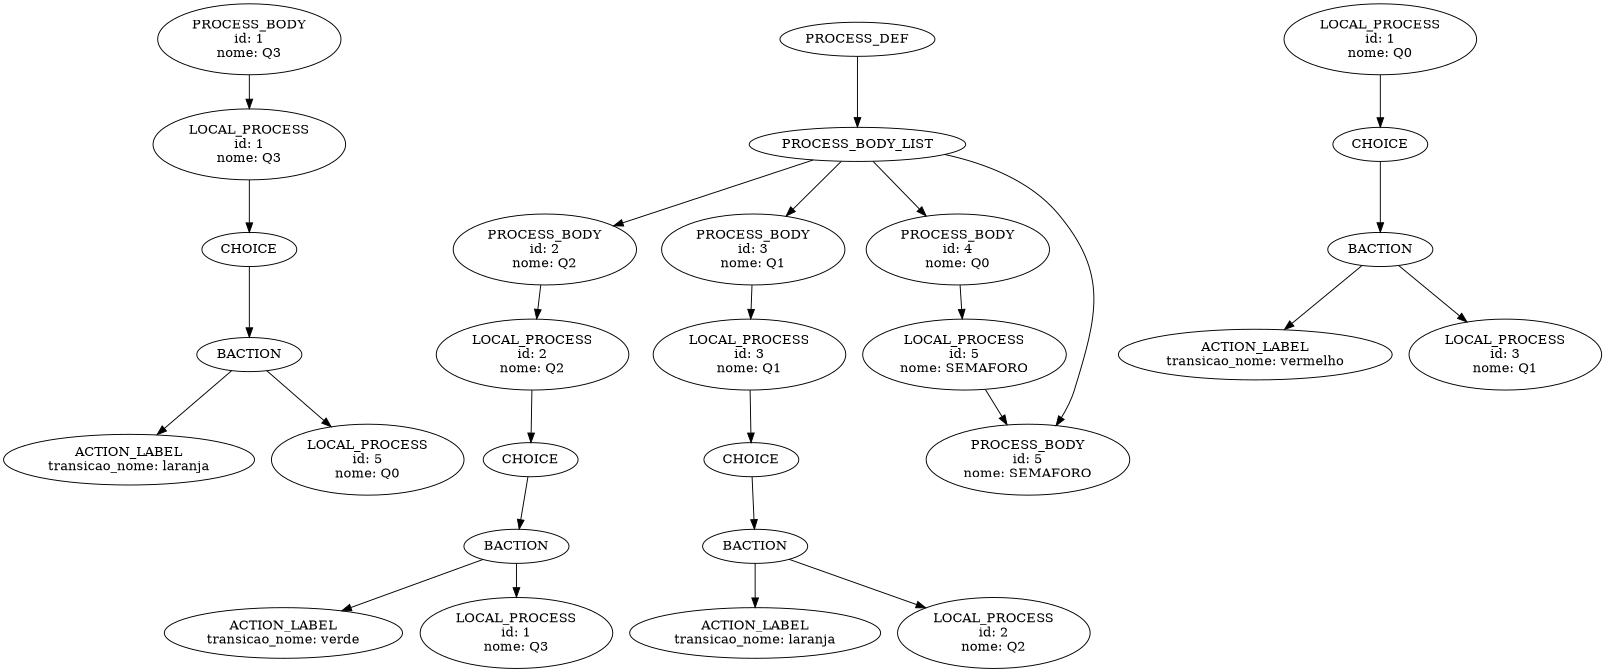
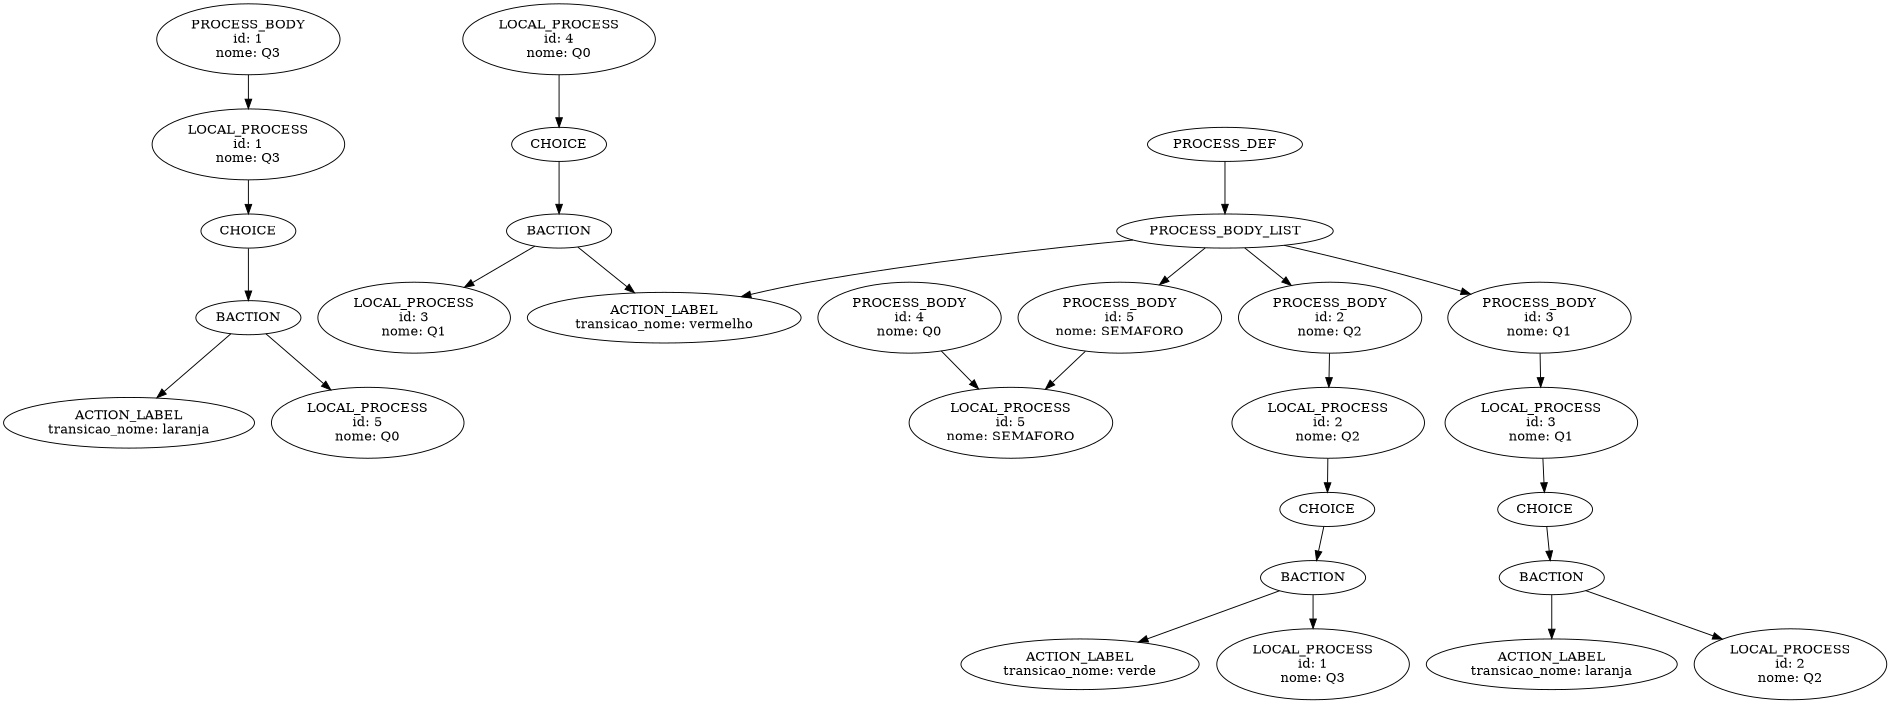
  digraph {
    n1 [label="ACTION_LABEL\ntransicao_nome: laranja\n"]
    n2 [label="LOCAL_PROCESS\nid: 5\nnome: Q0\n"]
    n3 [label="BACTION\n"]
    n4 [label="CHOICE\n"]
    n5 [label="LOCAL_PROCESS\nid: 1\nnome: Q3\n"]
    n6 [label="PROCESS_BODY\nid: 1\nnome: Q3\n"]
    n7 [label="ACTION_LABEL\ntransicao_nome: verde\n"]
    n8 [label="LOCAL_PROCESS\nid: 1\nnome: Q3\n"]
    n9 [label="BACTION\n"]
    n10 [label="CHOICE\n"]
    n11 [label="LOCAL_PROCESS\nid: 2\nnome: Q2\n"]
    n12 [label="PROCESS_BODY\nid: 2\nnome: Q2\n"]
    n13 [label="ACTION_LABEL\ntransicao_nome: laranja\n"]
    n14 [label="LOCAL_PROCESS\nid: 2\nnome: Q2\n"]
    n15 [label="BACTION\n"]
    n16 [label="CHOICE\n"]
    n17 [label="LOCAL_PROCESS\nid: 3\nnome: Q1\n"]
    n18 [label="PROCESS_BODY\nid: 3\nnome: Q1\n"]
    n19 [label="ACTION_LABEL\ntransicao_nome: vermelho\n"]
    n20 [label="LOCAL_PROCESS\nid: 3\nnome: Q1\n"]
    n21 [label="BACTION\n"]
    n22 [label="CHOICE\n"]
-   n23 [label="LOCAL_PROCESS\nid: 1\nnome: Q0\n"]
+   n23 [label="LOCAL_PROCESS\nid: 4\nnome: Q0\n"]
    n24 [label="PROCESS_BODY\nid: 4\nnome: Q0\n"]
    n25 [label="LOCAL_PROCESS\nid: 5\nnome: SEMAFORO\n"]
    n26 [label="PROCESS_BODY\nid: 5\nnome: SEMAFORO\n"]
    n27 [label="PROCESS_BODY_LIST\n"]
    n28 [label="PROCESS_DEF\n"]
    n3 -> n1
    n3 -> n2
    n4 -> n3
    n5 -> n4
    n6 -> n5
    n9 -> n7
    n9 -> n8
    n10 -> n9
    n11 -> n10
    n12 -> n11
    n15 -> n13
    n15 -> n14
    n16 -> n15
    n17 -> n16
    n18 -> n17
    n21 -> n19
    n21 -> n20
    n22 -> n21
    n23 -> n22
    n24 -> n25
-   n25 -> n26
+   n26 -> n25
    n27 -> n12
    n27 -> n18
-   n27 -> n24
+   n27 -> n19
    n27 -> n26
    n28 -> n27
  }
